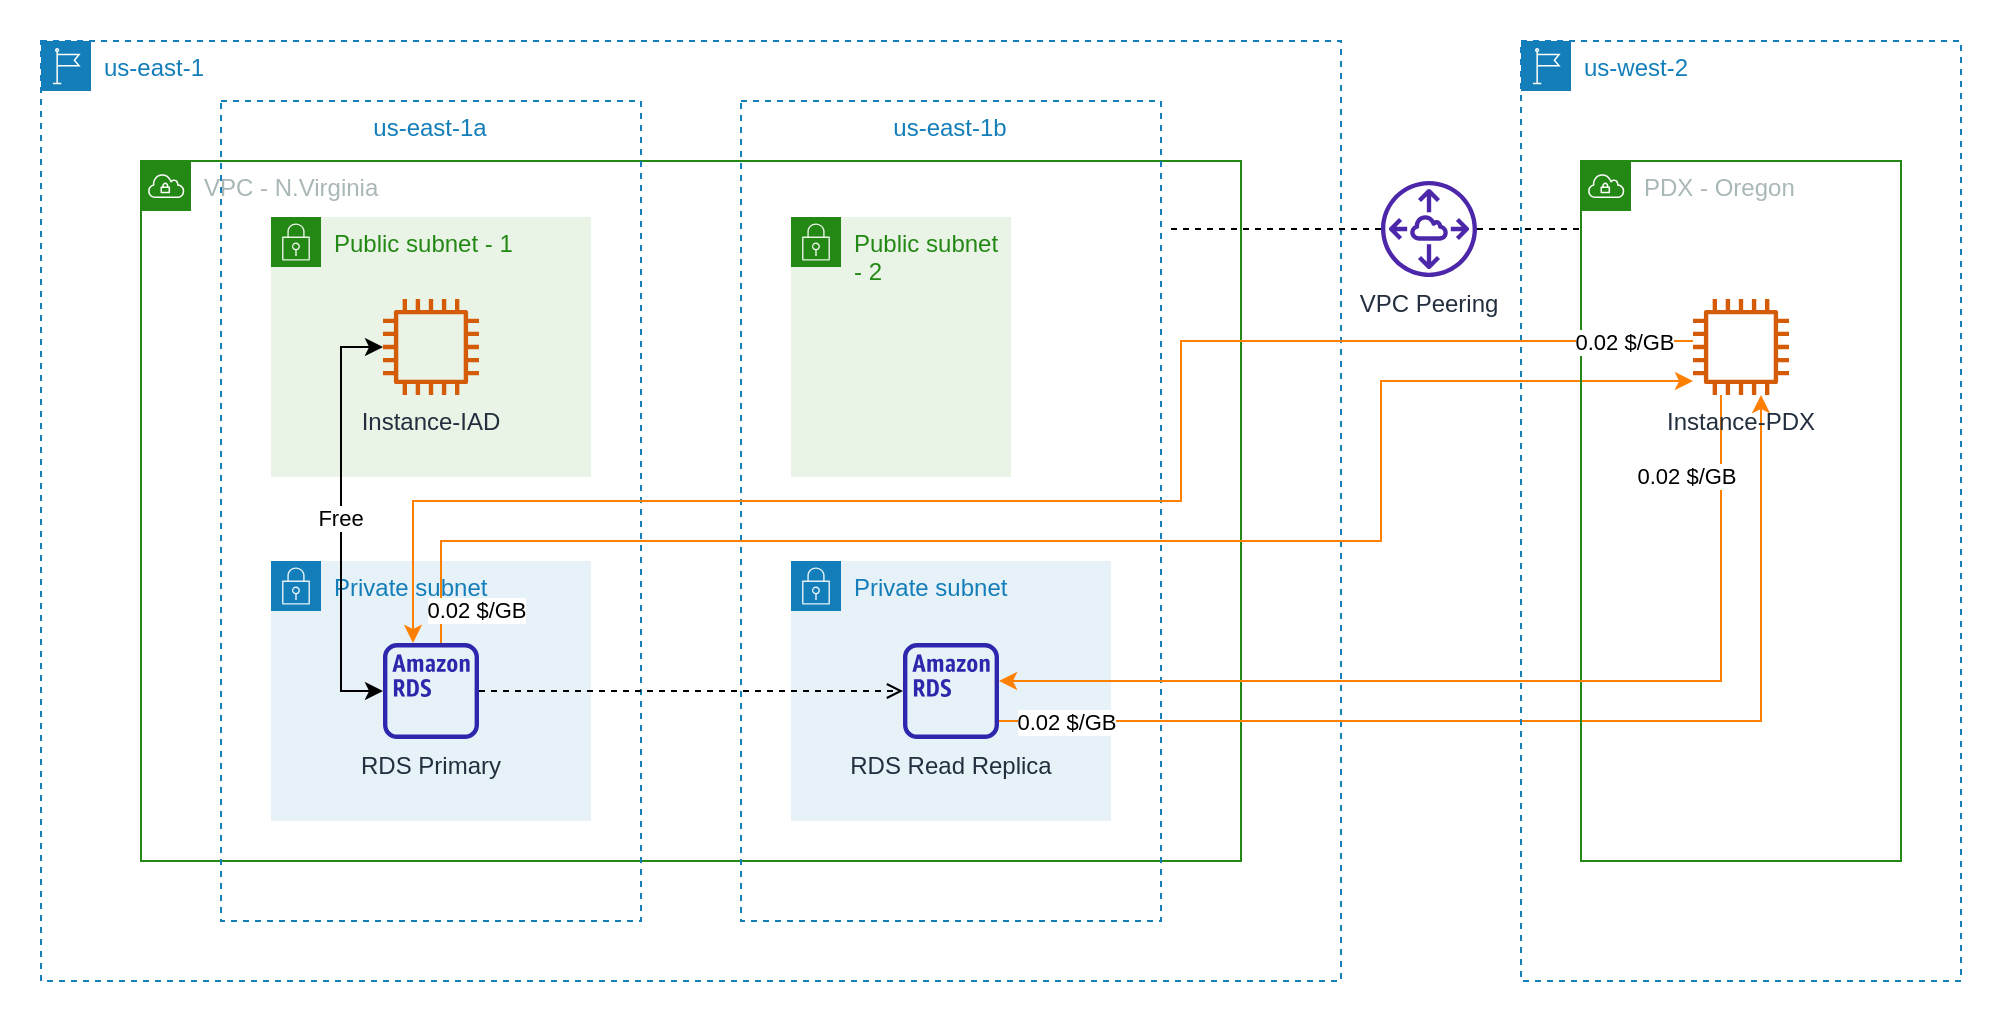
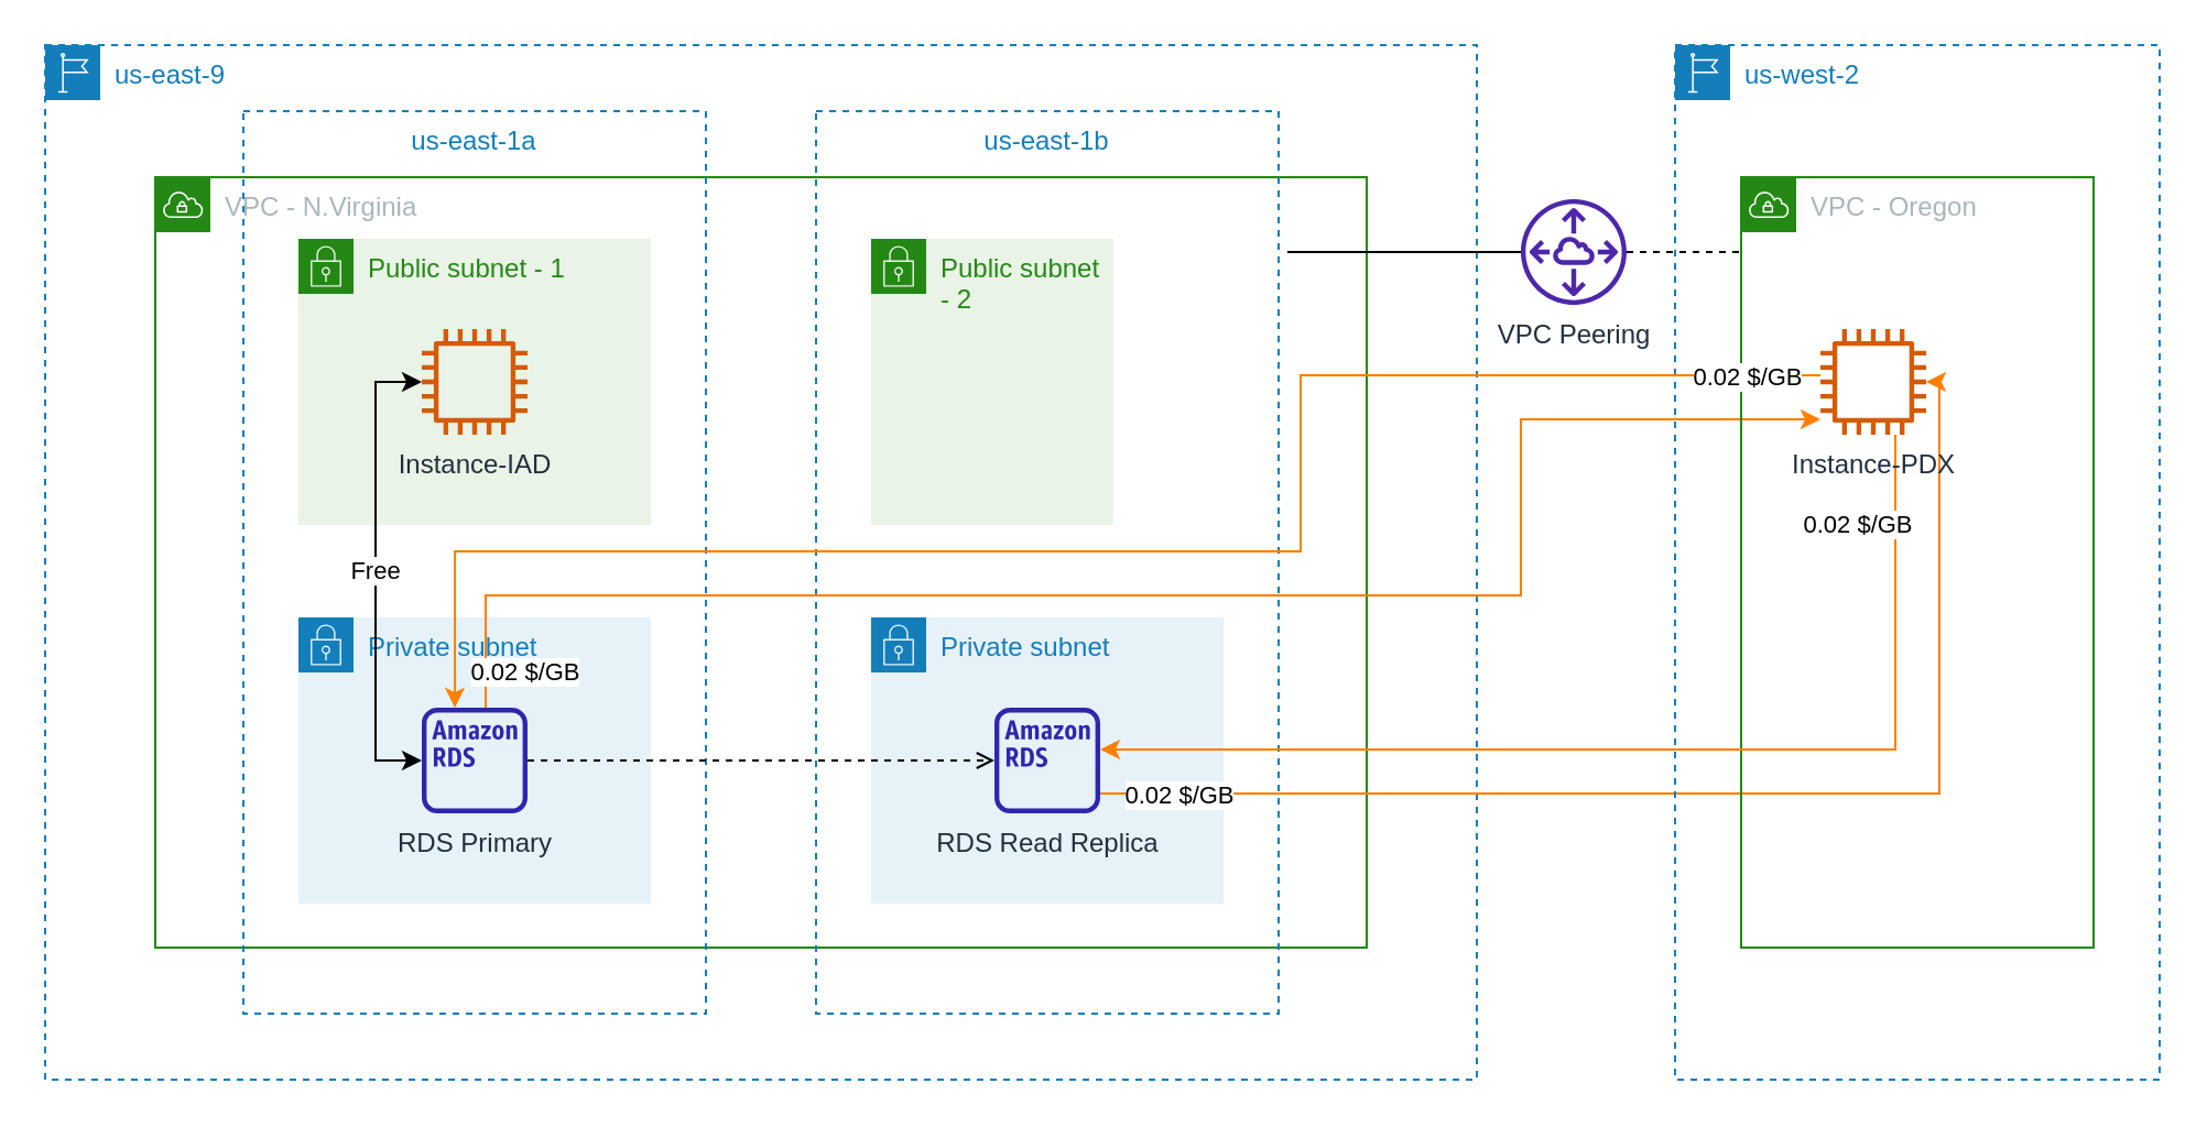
  <mxCell id="0" />
  <mxCell id="1" parent="0" />
  <mxCell id="2" value="VPC - N.Virginia" style="points=[[0,0],[0.25,0],[0.5,0],[0.75,0],[1,0],[1,0.25],[1,0.5],[1,0.75],[1,1],[0.75,1],[0.5,1],[0.25,1],[0,1],[0,0.75],[0,0.5],[0,0.25]];outlineConnect=0;gradientColor=none;html=1;whiteSpace=wrap;fontSize=12;fontStyle=0;container=1;pointerEvents=0;collapsible=0;recursiveResize=0;shape=mxgraph.aws4.group;grIcon=mxgraph.aws4.group_vpc;strokeColor=#248814;fillColor=none;verticalAlign=top;align=left;spacingLeft=30;fontColor=#AAB7B8;dashed=0;" parent="1" vertex="1"><mxGeometry x="70" y="80" width="550" height="350" as="geometry" /></mxCell>
- <mxCell id="3" value="us-east-1" style="points=[[0,0],[0.25,0],[0.5,0],[0.75,0],[1,0],[1,0.25],[1,0.5],[1,0.75],[1,1],[0.75,1],[0.5,1],[0.25,1],[0,1],[0,0.75],[0,0.5],[0,0.25]];outlineConnect=0;gradientColor=none;html=1;whiteSpace=wrap;fontSize=12;fontStyle=0;container=1;pointerEvents=0;collapsible=0;recursiveResize=0;shape=mxgraph.aws4.group;grIcon=mxgraph.aws4.group_region;strokeColor=#147EBA;fillColor=none;verticalAlign=top;align=left;spacingLeft=30;fontColor=#147EBA;dashed=1;" parent="1" vertex="1"><mxGeometry x="20" y="20" width="650" height="470" as="geometry" /></mxCell>
+ <mxCell id="3" value="us-east-9" style="points=[[0,0],[0.25,0],[0.5,0],[0.75,0],[1,0],[1,0.25],[1,0.5],[1,0.75],[1,1],[0.75,1],[0.5,1],[0.25,1],[0,1],[0,0.75],[0,0.5],[0,0.25]];outlineConnect=0;gradientColor=none;html=1;whiteSpace=wrap;fontSize=12;fontStyle=0;container=1;pointerEvents=0;collapsible=0;recursiveResize=0;shape=mxgraph.aws4.group;grIcon=mxgraph.aws4.group_region;strokeColor=#147EBA;fillColor=none;verticalAlign=top;align=left;spacingLeft=30;fontColor=#147EBA;dashed=1;" parent="1" vertex="1"><mxGeometry x="20" y="20" width="650" height="470" as="geometry" /></mxCell>
  <mxCell id="4" value="us-east-1b" style="fillColor=none;strokeColor=#147EBA;dashed=1;verticalAlign=top;fontStyle=0;fontColor=#147EBA;" parent="1" vertex="1"><mxGeometry x="370" y="50" width="210" height="410" as="geometry" /></mxCell>
  <mxCell id="5" value="Private subnet" style="points=[[0,0],[0.25,0],[0.5,0],[0.75,0],[1,0],[1,0.25],[1,0.5],[1,0.75],[1,1],[0.75,1],[0.5,1],[0.25,1],[0,1],[0,0.75],[0,0.5],[0,0.25]];outlineConnect=0;gradientColor=none;html=1;whiteSpace=wrap;fontSize=12;fontStyle=0;container=0;pointerEvents=0;collapsible=0;recursiveResize=0;shape=mxgraph.aws4.group;grIcon=mxgraph.aws4.group_security_group;grStroke=0;strokeColor=#147EBA;fillColor=#E6F2F8;verticalAlign=top;align=left;spacingLeft=30;fontColor=#147EBA;dashed=0;" parent="1" vertex="1"><mxGeometry x="395" y="280" width="160" height="130" as="geometry" /></mxCell>
  <mxCell id="6" value="us-east-1a" style="fillColor=none;strokeColor=#147EBA;dashed=1;verticalAlign=top;fontStyle=0;fontColor=#147EBA;" parent="1" vertex="1"><mxGeometry x="110" y="50" width="210" height="410" as="geometry" /></mxCell>
  <mxCell id="7" value="Public subnet - 1" style="points=[[0,0],[0.25,0],[0.5,0],[0.75,0],[1,0],[1,0.25],[1,0.5],[1,0.75],[1,1],[0.75,1],[0.5,1],[0.25,1],[0,1],[0,0.75],[0,0.5],[0,0.25]];outlineConnect=0;gradientColor=none;html=1;whiteSpace=wrap;fontSize=12;fontStyle=0;container=0;pointerEvents=0;collapsible=0;recursiveResize=0;shape=mxgraph.aws4.group;grIcon=mxgraph.aws4.group_security_group;grStroke=0;strokeColor=#248814;fillColor=#E9F3E6;verticalAlign=top;align=left;spacingLeft=30;fontColor=#248814;dashed=0;" parent="1" vertex="1"><mxGeometry x="135" y="108" width="160" height="130" as="geometry" /></mxCell>
  <mxCell id="8" value="Private subnet" style="points=[[0,0],[0.25,0],[0.5,0],[0.75,0],[1,0],[1,0.25],[1,0.5],[1,0.75],[1,1],[0.75,1],[0.5,1],[0.25,1],[0,1],[0,0.75],[0,0.5],[0,0.25]];outlineConnect=0;gradientColor=none;html=1;whiteSpace=wrap;fontSize=12;fontStyle=0;container=0;pointerEvents=0;collapsible=0;recursiveResize=0;shape=mxgraph.aws4.group;grIcon=mxgraph.aws4.group_security_group;grStroke=0;strokeColor=#147EBA;fillColor=#E6F2F8;verticalAlign=top;align=left;spacingLeft=30;fontColor=#147EBA;dashed=0;" parent="1" vertex="1"><mxGeometry x="135" y="280" width="160" height="130" as="geometry" /></mxCell>
  <mxCell id="9" style="edgeStyle=orthogonalEdgeStyle;rounded=0;orthogonalLoop=1;jettySize=auto;html=1;endArrow=open;endFill=0;dashed=1;" parent="1" source="12" target="18" edge="1"><mxGeometry relative="1" as="geometry" /></mxCell>
  <mxCell id="10" style="edgeStyle=orthogonalEdgeStyle;rounded=0;orthogonalLoop=1;jettySize=auto;html=1;startArrow=none;startFill=0;strokeColor=#FF8000;" parent="1" source="12" target="25" edge="1"><mxGeometry relative="1" as="geometry"><Array as="points"><mxPoint x="220" y="270" /><mxPoint x="690" y="270" /><mxPoint x="690" y="190" /></Array></mxGeometry></mxCell>
  <mxCell id="11" value="0.02 $/GB" style="edgeLabel;html=1;align=center;verticalAlign=middle;resizable=0;points=[];" parent="10" vertex="1" connectable="0"><mxGeometry x="-0.955" y="-1" relative="1" as="geometry"><mxPoint x="16" as="offset" /></mxGeometry></mxCell>
  <mxCell id="12" value="RDS Primary" style="sketch=0;outlineConnect=0;fontColor=#232F3E;gradientColor=none;fillColor=#2E27AD;strokeColor=none;dashed=0;verticalLabelPosition=bottom;verticalAlign=top;align=center;html=1;fontSize=12;fontStyle=0;aspect=fixed;pointerEvents=1;shape=mxgraph.aws4.rds_instance_alt;" parent="1" vertex="1"><mxGeometry x="191" y="321" width="48" height="48" as="geometry" /></mxCell>
  <mxCell id="13" value="Free" style="edgeStyle=orthogonalEdgeStyle;rounded=0;orthogonalLoop=1;jettySize=auto;html=1;startArrow=classic;startFill=1;" parent="1" source="14" target="12" edge="1"><mxGeometry relative="1" as="geometry"><Array as="points"><mxPoint x="170" y="173" /><mxPoint x="170" y="345" /></Array></mxGeometry></mxCell>
  <mxCell id="14" value="Instance-IAD" style="sketch=0;outlineConnect=0;fontColor=#232F3E;gradientColor=none;fillColor=#D45B07;strokeColor=none;dashed=0;verticalLabelPosition=bottom;verticalAlign=top;align=center;html=1;fontSize=12;fontStyle=0;aspect=fixed;pointerEvents=1;shape=mxgraph.aws4.instance2;" parent="1" vertex="1"><mxGeometry x="191" y="149" width="48" height="48" as="geometry" /></mxCell>
  <mxCell id="15" value="Public subnet - 2" style="points=[[0,0],[0.25,0],[0.5,0],[0.75,0],[1,0],[1,0.25],[1,0.5],[1,0.75],[1,1],[0.75,1],[0.5,1],[0.25,1],[0,1],[0,0.75],[0,0.5],[0,0.25]];outlineConnect=0;gradientColor=none;html=1;whiteSpace=wrap;fontSize=12;fontStyle=0;container=0;pointerEvents=0;collapsible=0;recursiveResize=0;shape=mxgraph.aws4.group;grIcon=mxgraph.aws4.group_security_group;grStroke=0;strokeColor=#248814;fillColor=#E9F3E6;verticalAlign=top;align=left;spacingLeft=30;fontColor=#248814;dashed=0;" parent="1" vertex="1"><mxGeometry x="395" y="108" width="110" height="130" as="geometry" /></mxCell>
  <mxCell id="16" style="edgeStyle=orthogonalEdgeStyle;rounded=0;orthogonalLoop=1;jettySize=auto;html=1;strokeColor=#FF8000;" parent="1" source="18" target="25" edge="1"><mxGeometry relative="1" as="geometry"><Array as="points"><mxPoint x="880" y="360" /></Array></mxGeometry></mxCell>
  <mxCell id="17" value="0.02 $/GB" style="edgeLabel;html=1;align=center;verticalAlign=middle;resizable=0;points=[];" parent="16" vertex="1" connectable="0"><mxGeometry x="-0.886" relative="1" as="geometry"><mxPoint x="2" as="offset" /></mxGeometry></mxCell>
  <mxCell id="18" value="RDS Read Replica" style="sketch=0;outlineConnect=0;fontColor=#232F3E;gradientColor=none;fillColor=#2E27AD;strokeColor=none;dashed=0;verticalLabelPosition=bottom;verticalAlign=top;align=center;html=1;fontSize=12;fontStyle=0;aspect=fixed;pointerEvents=1;shape=mxgraph.aws4.rds_instance_alt;" parent="1" vertex="1"><mxGeometry x="451" y="321" width="48" height="48" as="geometry" /></mxCell>
  <mxCell id="19" value="us-west-2" style="points=[[0,0],[0.25,0],[0.5,0],[0.75,0],[1,0],[1,0.25],[1,0.5],[1,0.75],[1,1],[0.75,1],[0.5,1],[0.25,1],[0,1],[0,0.75],[0,0.5],[0,0.25]];outlineConnect=0;gradientColor=none;html=1;whiteSpace=wrap;fontSize=12;fontStyle=0;container=0;pointerEvents=0;collapsible=0;recursiveResize=0;shape=mxgraph.aws4.group;grIcon=mxgraph.aws4.group_region;strokeColor=#147EBA;fillColor=none;verticalAlign=top;align=left;spacingLeft=30;fontColor=#147EBA;dashed=1;" parent="1" vertex="1"><mxGeometry x="760" y="20" width="220" height="470" as="geometry" /></mxCell>
- <mxCell id="20" value="PDX - Oregon" style="points=[[0,0],[0.25,0],[0.5,0],[0.75,0],[1,0],[1,0.25],[1,0.5],[1,0.75],[1,1],[0.75,1],[0.5,1],[0.25,1],[0,1],[0,0.75],[0,0.5],[0,0.25]];outlineConnect=0;gradientColor=none;html=1;whiteSpace=wrap;fontSize=12;fontStyle=0;container=0;pointerEvents=0;collapsible=0;recursiveResize=0;shape=mxgraph.aws4.group;grIcon=mxgraph.aws4.group_vpc;strokeColor=#248814;fillColor=none;verticalAlign=top;align=left;spacingLeft=30;fontColor=#AAB7B8;dashed=0;" parent="1" vertex="1"><mxGeometry x="790" y="80" width="160" height="350" as="geometry" /></mxCell>
+ <mxCell id="20" value="VPC - Oregon" style="points=[[0,0],[0.25,0],[0.5,0],[0.75,0],[1,0],[1,0.25],[1,0.5],[1,0.75],[1,1],[0.75,1],[0.5,1],[0.25,1],[0,1],[0,0.75],[0,0.5],[0,0.25]];outlineConnect=0;gradientColor=none;html=1;whiteSpace=wrap;fontSize=12;fontStyle=0;container=0;pointerEvents=0;collapsible=0;recursiveResize=0;shape=mxgraph.aws4.group;grIcon=mxgraph.aws4.group_vpc;strokeColor=#248814;fillColor=none;verticalAlign=top;align=left;spacingLeft=30;fontColor=#AAB7B8;dashed=0;" parent="1" vertex="1"><mxGeometry x="790" y="80" width="160" height="350" as="geometry" /></mxCell>
  <mxCell id="21" style="edgeStyle=orthogonalEdgeStyle;rounded=0;orthogonalLoop=1;jettySize=auto;html=1;strokeColor=#FF8000;" parent="1" source="25" target="18" edge="1"><mxGeometry relative="1" as="geometry"><Array as="points"><mxPoint x="860" y="340" /></Array></mxGeometry></mxCell>
  <mxCell id="22" value="0.02 $/GB" style="edgeLabel;html=1;align=center;verticalAlign=middle;resizable=0;points=[];" parent="21" vertex="1" connectable="0"><mxGeometry x="-0.841" y="-1" relative="1" as="geometry"><mxPoint x="-17" as="offset" /></mxGeometry></mxCell>
  <mxCell id="23" style="edgeStyle=orthogonalEdgeStyle;rounded=0;orthogonalLoop=1;jettySize=auto;html=1;strokeColor=#FF8000;" parent="1" source="25" target="12" edge="1"><mxGeometry relative="1" as="geometry"><Array as="points"><mxPoint x="590" y="170" /><mxPoint x="590" y="250" /><mxPoint x="206" y="250" /></Array></mxGeometry></mxCell>
  <mxCell id="24" value="0.02 $/GB" style="edgeLabel;html=1;align=center;verticalAlign=middle;resizable=0;points=[];" parent="23" vertex="1" connectable="0"><mxGeometry x="-0.911" relative="1" as="geometry"><mxPoint as="offset" /></mxGeometry></mxCell>
- <mxCell id="25" value="Instance-PDX" style="sketch=0;outlineConnect=0;fontColor=#232F3E;gradientColor=none;fillColor=#D45B07;strokeColor=none;dashed=0;verticalLabelPosition=bottom;verticalAlign=top;align=center;html=1;fontSize=12;fontStyle=0;aspect=fixed;pointerEvents=1;shape=mxgraph.aws4.instance2;" parent="1" vertex="1"><mxGeometry x="846" y="149" width="48" height="48" as="geometry" /></mxCell>
- <mxCell id="26" style="edgeStyle=orthogonalEdgeStyle;rounded=0;orthogonalLoop=1;jettySize=auto;html=1;entryX=1.019;entryY=0.156;entryDx=0;entryDy=0;entryPerimeter=0;endArrow=none;endFill=0;dashed=1;" parent="1" source="28" target="4" edge="1"><mxGeometry relative="1" as="geometry" /></mxCell>
+ <mxCell id="25" value="Instance-PDX" style="sketch=0;outlineConnect=0;fontColor=#232F3E;gradientColor=none;fillColor=#D45B07;strokeColor=none;dashed=0;verticalLabelPosition=bottom;verticalAlign=top;align=center;html=1;fontSize=12;fontStyle=0;aspect=fixed;pointerEvents=1;shape=mxgraph.aws4.instance2;" parent="1" vertex="1"><mxGeometry x="826" y="149" width="48" height="48" as="geometry" /></mxCell>
+ <mxCell id="26" style="edgeStyle=orthogonalEdgeStyle;rounded=0;orthogonalLoop=1;jettySize=auto;html=1;entryX=1.019;entryY=0.156;entryDx=0;entryDy=0;entryPerimeter=0;endArrow=none;endFill=0;dashed=0;" parent="1" source="28" target="4" edge="1"><mxGeometry relative="1" as="geometry" /></mxCell>
  <mxCell id="27" style="edgeStyle=orthogonalEdgeStyle;rounded=0;orthogonalLoop=1;jettySize=auto;html=1;endArrow=none;endFill=0;dashed=1;" parent="1" source="28" target="20" edge="1"><mxGeometry relative="1" as="geometry"><Array as="points"><mxPoint x="764" y="114" /><mxPoint x="764" y="114" /></Array></mxGeometry></mxCell>
  <mxCell id="28" value="VPC Peering" style="sketch=0;outlineConnect=0;fontColor=#232F3E;gradientColor=none;fillColor=#4D27AA;strokeColor=none;dashed=0;verticalLabelPosition=bottom;verticalAlign=top;align=center;html=1;fontSize=12;fontStyle=0;aspect=fixed;pointerEvents=1;shape=mxgraph.aws4.peering;" parent="1" vertex="1"><mxGeometry x="690" y="90" width="48" height="48" as="geometry" /></mxCell>
